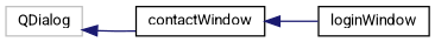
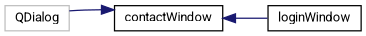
  digraph {
    fontname=Roboto
    rankdir=LR
    node [color=black fillcolor=white fontname=Roboto fontsize=10 shape=record style=filled]
    edge [color=midnightblue dir=back fontname=Roboto fontsize=10 labelfontname=Helvetica labelfontsize=10 style=solid]
    n1 [color=grey75 height=0.2 label=QDialog width=0.4]
    n2 [height=0.2 label=contactWindow width=0.4]
    n3 [height=0.2 label=loginWindow width=0.4]
-   n1 -> n2
+   n2 -> n1
    n2 -> n3
  }
